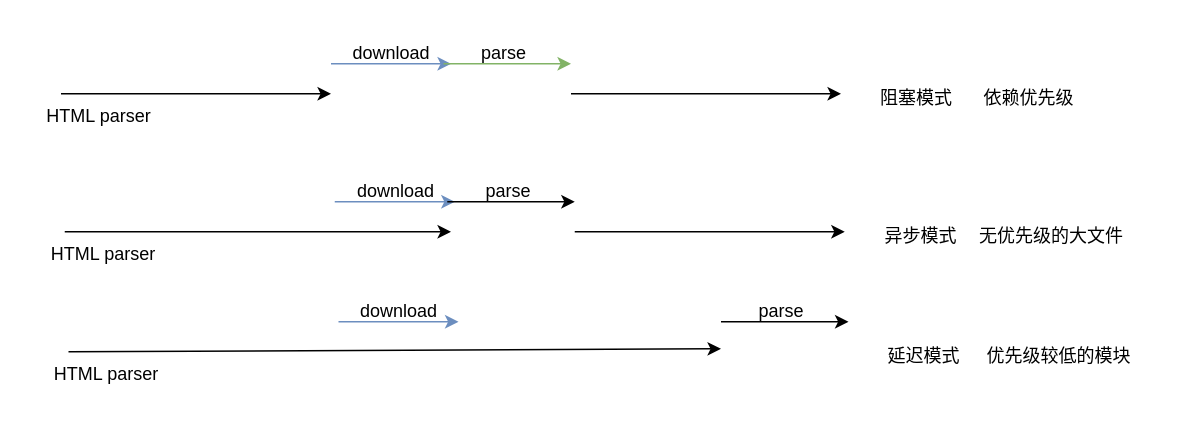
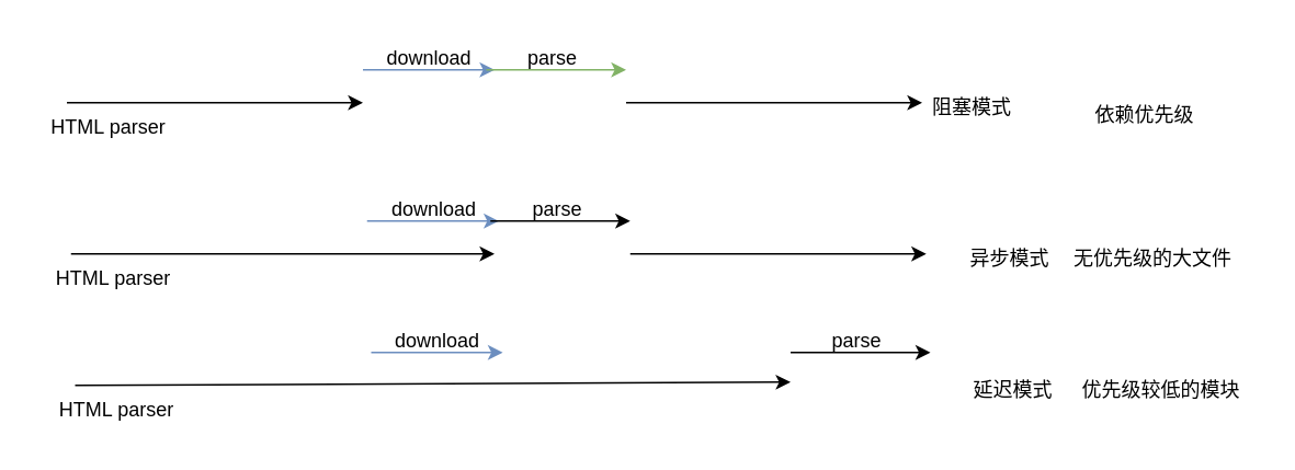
  <mxCell id="0" />
  <mxCell id="1" parent="0" />
  <mxCell id="2" value="HTML parser" style="text;html=1;align=center;verticalAlign=middle;resizable=0;points=[];autosize=1;strokeColor=none;fillColor=none;" vertex="1" parent="1"><mxGeometry x="20" y="62" width="90" height="30" as="geometry" /></mxCell>
  <mxCell id="3" value="" style="endArrow=classic;html=1;rounded=0;" edge="1" parent="1"><mxGeometry width="50" height="50" relative="1" as="geometry"><mxPoint x="40" y="62" as="sourcePoint" /><mxPoint x="220" y="62" as="targetPoint" /></mxGeometry></mxCell>
  <mxCell id="4" value="" style="endArrow=classic;html=1;rounded=0;fillColor=#dae8fc;strokeColor=#6c8ebf;" edge="1" parent="1"><mxGeometry width="50" height="50" relative="1" as="geometry"><mxPoint x="220" y="42" as="sourcePoint" /><mxPoint x="300" y="42" as="targetPoint" /></mxGeometry></mxCell>
  <mxCell id="5" value="download" style="text;html=1;align=center;verticalAlign=middle;resizable=0;points=[];autosize=1;strokeColor=none;fillColor=none;" vertex="1" parent="1"><mxGeometry x="225" y="20" width="70" height="30" as="geometry" /></mxCell>
  <mxCell id="6" value="" style="endArrow=classic;html=1;rounded=0;fillColor=#d5e8d4;strokeColor=#82b366;" edge="1" parent="1"><mxGeometry width="50" height="50" relative="1" as="geometry"><mxPoint x="295" y="42" as="sourcePoint" /><mxPoint x="380" y="42" as="targetPoint" /></mxGeometry></mxCell>
  <mxCell id="7" value="parse" style="text;html=1;align=center;verticalAlign=middle;resizable=0;points=[];autosize=1;strokeColor=none;fillColor=none;" vertex="1" parent="1"><mxGeometry x="310" y="20" width="50" height="30" as="geometry" /></mxCell>
  <mxCell id="8" value="" style="endArrow=classic;html=1;rounded=0;" edge="1" parent="1"><mxGeometry width="50" height="50" relative="1" as="geometry"><mxPoint x="380" y="62" as="sourcePoint" /><mxPoint x="560" y="62" as="targetPoint" /></mxGeometry></mxCell>
- <mxCell id="9" value="阻塞模式" style="text;html=1;align=center;verticalAlign=middle;resizable=0;points=[];autosize=1;strokeColor=none;fillColor=none;" vertex="1" parent="1"><mxGeometry x="575" y="50" width="70" height="30" as="geometry" /></mxCell>
+ <mxCell id="9" value="阻塞模式" style="text;html=1;align=center;verticalAlign=middle;resizable=0;points=[];autosize=1;strokeColor=none;fillColor=none;" vertex="1" parent="1"><mxGeometry x="555" y="50" width="70" height="30" as="geometry" /></mxCell>
  <mxCell id="10" value="HTML parser" style="text;html=1;align=center;verticalAlign=middle;resizable=0;points=[];autosize=1;strokeColor=none;fillColor=none;" vertex="1" parent="1"><mxGeometry x="22.5" y="154" width="90" height="30" as="geometry" /></mxCell>
  <mxCell id="11" value="" style="endArrow=classic;html=1;rounded=0;" edge="1" parent="1"><mxGeometry width="50" height="50" relative="1" as="geometry"><mxPoint x="42.5" y="154" as="sourcePoint" /><mxPoint x="300" y="154" as="targetPoint" /></mxGeometry></mxCell>
  <mxCell id="12" value="" style="endArrow=classic;html=1;rounded=0;fillColor=#dae8fc;strokeColor=#6c8ebf;" edge="1" parent="1"><mxGeometry width="50" height="50" relative="1" as="geometry"><mxPoint x="222.5" y="134" as="sourcePoint" /><mxPoint x="302.5" y="134" as="targetPoint" /></mxGeometry></mxCell>
  <mxCell id="13" value="download" style="text;html=1;align=center;verticalAlign=middle;resizable=0;points=[];autosize=1;strokeColor=none;fillColor=none;" vertex="1" parent="1"><mxGeometry x="227.5" y="112" width="70" height="30" as="geometry" /></mxCell>
  <mxCell id="14" value="" style="endArrow=classic;html=1;rounded=0;" edge="1" parent="1"><mxGeometry width="50" height="50" relative="1" as="geometry"><mxPoint x="297.5" y="134" as="sourcePoint" /><mxPoint x="382.5" y="134" as="targetPoint" /></mxGeometry></mxCell>
  <mxCell id="15" value="parse" style="text;html=1;align=center;verticalAlign=middle;resizable=0;points=[];autosize=1;strokeColor=none;fillColor=none;" vertex="1" parent="1"><mxGeometry x="312.5" y="112" width="50" height="30" as="geometry" /></mxCell>
  <mxCell id="16" value="" style="endArrow=classic;html=1;rounded=0;" edge="1" parent="1"><mxGeometry width="50" height="50" relative="1" as="geometry"><mxPoint x="382.5" y="154" as="sourcePoint" /><mxPoint x="562.5" y="154" as="targetPoint" /></mxGeometry></mxCell>
  <mxCell id="17" value="异步模式" style="text;html=1;align=center;verticalAlign=middle;resizable=0;points=[];autosize=1;strokeColor=none;fillColor=none;" vertex="1" parent="1"><mxGeometry x="577.5" y="142" width="70" height="30" as="geometry" /></mxCell>
  <mxCell id="18" value="HTML parser" style="text;html=1;align=center;verticalAlign=middle;resizable=0;points=[];autosize=1;strokeColor=none;fillColor=none;" vertex="1" parent="1"><mxGeometry x="25" y="234" width="90" height="30" as="geometry" /></mxCell>
  <mxCell id="19" value="" style="endArrow=classic;html=1;rounded=0;" edge="1" parent="1"><mxGeometry width="50" height="50" relative="1" as="geometry"><mxPoint x="45" y="234" as="sourcePoint" /><mxPoint x="480" y="232" as="targetPoint" /></mxGeometry></mxCell>
  <mxCell id="20" value="" style="endArrow=classic;html=1;rounded=0;fillColor=#dae8fc;strokeColor=#6c8ebf;" edge="1" parent="1"><mxGeometry width="50" height="50" relative="1" as="geometry"><mxPoint x="225" y="214" as="sourcePoint" /><mxPoint x="305" y="214" as="targetPoint" /></mxGeometry></mxCell>
  <mxCell id="21" value="download" style="text;html=1;align=center;verticalAlign=middle;resizable=0;points=[];autosize=1;strokeColor=none;fillColor=none;" vertex="1" parent="1"><mxGeometry x="230" y="192" width="70" height="30" as="geometry" /></mxCell>
  <mxCell id="22" value="" style="endArrow=classic;html=1;rounded=0;" edge="1" parent="1"><mxGeometry width="50" height="50" relative="1" as="geometry"><mxPoint x="480" y="214" as="sourcePoint" /><mxPoint x="565" y="214" as="targetPoint" /></mxGeometry></mxCell>
  <mxCell id="23" value="parse" style="text;html=1;align=center;verticalAlign=middle;resizable=0;points=[];autosize=1;strokeColor=none;fillColor=none;" vertex="1" parent="1"><mxGeometry x="495" y="192" width="50" height="30" as="geometry" /></mxCell>
  <mxCell id="24" value="延迟模式" style="text;html=1;align=center;verticalAlign=middle;resizable=0;points=[];autosize=1;strokeColor=none;fillColor=none;" vertex="1" parent="1"><mxGeometry x="580" y="222" width="70" height="30" as="geometry" /></mxCell>
- <mxCell id="25" value="依赖优先级" style="text;html=1;align=center;verticalAlign=middle;resizable=0;points=[];autosize=1;strokeColor=none;fillColor=none;" vertex="1" parent="1"><mxGeometry x="645" y="50" width="80" height="30" as="geometry" /></mxCell>
+ <mxCell id="25" value="依赖优先级" style="text;html=1;align=center;verticalAlign=middle;resizable=0;points=[];autosize=1;strokeColor=none;fillColor=none;" vertex="1" parent="1"><mxGeometry x="655" y="55" width="80" height="30" as="geometry" /></mxCell>
  <mxCell id="26" value="无优先级的大文件" style="text;html=1;align=center;verticalAlign=middle;resizable=0;points=[];autosize=1;strokeColor=none;fillColor=none;" vertex="1" parent="1"><mxGeometry x="640" y="142" width="120" height="30" as="geometry" /></mxCell>
  <mxCell id="27" value="优先级较低的模块" style="text;html=1;align=center;verticalAlign=middle;resizable=0;points=[];autosize=1;strokeColor=none;fillColor=none;" vertex="1" parent="1"><mxGeometry x="645" y="222" width="120" height="30" as="geometry" /></mxCell>
